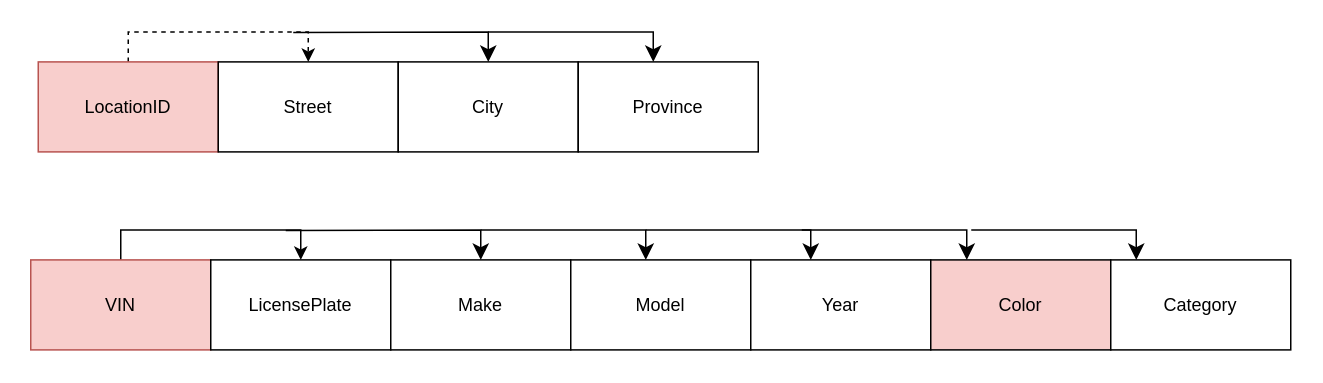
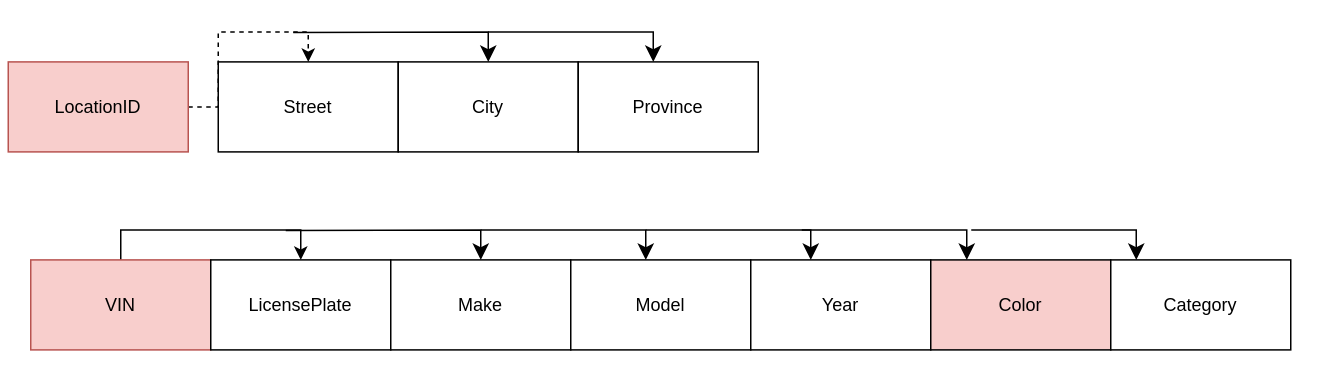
  <mxCell id="0" />
  <mxCell id="1" parent="0" />
  <mxCell id="2" style="edgeStyle=orthogonalEdgeStyle;rounded=0;orthogonalLoop=1;jettySize=auto;html=1;entryX=0.5;entryY=0;entryDx=0;entryDy=0;dashed=1;" edge="1" parent="1" source="3" target="4"><mxGeometry relative="1" as="geometry" /></mxCell>
- <mxCell id="3" value="LocationID" style="rounded=0;whiteSpace=wrap;html=1;fillColor=#f8cecc;strokeColor=#b85450;" vertex="1" parent="1"><mxGeometry x="25" y="40.6" width="120" height="60" as="geometry" /></mxCell>
+ <mxCell id="3" value="LocationID" style="rounded=0;whiteSpace=wrap;html=1;fillColor=#f8cecc;strokeColor=#b85450;" vertex="1" parent="1"><mxGeometry x="5" y="40.6" width="120" height="60" as="geometry" /></mxCell>
  <mxCell id="4" value="Street" style="rounded=0;whiteSpace=wrap;html=1;" vertex="1" parent="1"><mxGeometry x="145" y="40.6" width="120" height="60" as="geometry" /></mxCell>
  <mxCell id="5" value="City" style="rounded=0;whiteSpace=wrap;html=1;" vertex="1" parent="1"><mxGeometry x="265" y="40.6" width="120" height="60" as="geometry" /></mxCell>
  <mxCell id="6" value="Province" style="rounded=0;whiteSpace=wrap;html=1;" vertex="1" parent="1"><mxGeometry x="385" y="40.6" width="120" height="60" as="geometry" /></mxCell>
  <mxCell id="7" value="" style="edgeStyle=elbowEdgeStyle;elbow=vertical;endArrow=classic;html=1;curved=0;rounded=0;endSize=8;startSize=8;" edge="1" parent="1"><mxGeometry width="50" height="50" relative="1" as="geometry"><mxPoint x="195" y="21" as="sourcePoint" /><mxPoint x="325" y="40.6" as="targetPoint" /><Array as="points"><mxPoint x="275" y="20.6" /></Array></mxGeometry></mxCell>
  <mxCell id="8" value="" style="edgeStyle=elbowEdgeStyle;elbow=vertical;endArrow=classic;html=1;curved=0;rounded=0;endSize=8;startSize=8;" edge="1" parent="1"><mxGeometry width="50" height="50" relative="1" as="geometry"><mxPoint x="325" y="20.6" as="sourcePoint" /><mxPoint x="435" y="40.6" as="targetPoint" /><Array as="points"><mxPoint x="385" y="20.6" /></Array></mxGeometry></mxCell>
  <mxCell id="9" style="edgeStyle=orthogonalEdgeStyle;rounded=0;orthogonalLoop=1;jettySize=auto;html=1;entryX=0.5;entryY=0;entryDx=0;entryDy=0;" edge="1" parent="1" source="10" target="11"><mxGeometry relative="1" as="geometry" /></mxCell>
  <mxCell id="10" value="VIN " style="rounded=0;whiteSpace=wrap;html=1;fillColor=#f8cecc;strokeColor=#b85450;" vertex="1" parent="1"><mxGeometry x="20" y="172.6" width="120" height="60" as="geometry" /></mxCell>
  <mxCell id="11" value="LicensePlate" style="rounded=0;whiteSpace=wrap;html=1;" vertex="1" parent="1"><mxGeometry x="140" y="172.6" width="120" height="60" as="geometry" /></mxCell>
  <mxCell id="12" value="Make" style="rounded=0;whiteSpace=wrap;html=1;" vertex="1" parent="1"><mxGeometry x="260" y="172.6" width="120" height="60" as="geometry" /></mxCell>
  <mxCell id="13" value="Model" style="rounded=0;whiteSpace=wrap;html=1;" vertex="1" parent="1"><mxGeometry x="380" y="172.6" width="120" height="60" as="geometry" /></mxCell>
  <mxCell id="14" value="" style="edgeStyle=elbowEdgeStyle;elbow=vertical;endArrow=classic;html=1;curved=0;rounded=0;endSize=8;startSize=8;" edge="1" parent="1"><mxGeometry width="50" height="50" relative="1" as="geometry"><mxPoint x="190" y="153" as="sourcePoint" /><mxPoint x="320" y="172.6" as="targetPoint" /><Array as="points"><mxPoint x="270" y="152.6" /></Array></mxGeometry></mxCell>
  <mxCell id="15" value="" style="edgeStyle=elbowEdgeStyle;elbow=vertical;endArrow=classic;html=1;curved=0;rounded=0;endSize=8;startSize=8;" edge="1" parent="1"><mxGeometry width="50" height="50" relative="1" as="geometry"><mxPoint x="320" y="152.6" as="sourcePoint" /><mxPoint x="430" y="172.6" as="targetPoint" /><Array as="points"><mxPoint x="380" y="152.6" /></Array></mxGeometry></mxCell>
  <mxCell id="16" value="Year" style="rounded=0;whiteSpace=wrap;html=1;" vertex="1" parent="1"><mxGeometry x="500" y="172.6" width="120" height="60" as="geometry" /></mxCell>
  <mxCell id="17" value="" style="edgeStyle=elbowEdgeStyle;elbow=vertical;endArrow=classic;html=1;curved=0;rounded=0;endSize=8;startSize=8;" edge="1" parent="1"><mxGeometry width="50" height="50" relative="1" as="geometry"><mxPoint x="430" y="152.6" as="sourcePoint" /><mxPoint x="540" y="172.6" as="targetPoint" /><Array as="points"><mxPoint x="490" y="152.6" /></Array></mxGeometry></mxCell>
  <mxCell id="18" value="Color" style="rounded=0;whiteSpace=wrap;html=1;fillColor=#f8cecc;" vertex="1" parent="1"><mxGeometry x="620" y="172.6" width="120" height="60" as="geometry" /></mxCell>
  <mxCell id="19" value="Category" style="rounded=0;whiteSpace=wrap;html=1;" vertex="1" parent="1"><mxGeometry x="740" y="172.6" width="120" height="60" as="geometry" /></mxCell>
  <mxCell id="20" value="" style="edgeStyle=elbowEdgeStyle;elbow=vertical;endArrow=classic;html=1;curved=0;rounded=0;endSize=8;startSize=8;" edge="1" parent="1"><mxGeometry width="50" height="50" relative="1" as="geometry"><mxPoint x="534" y="152.6" as="sourcePoint" /><mxPoint x="644" y="172.6" as="targetPoint" /><Array as="points"><mxPoint x="594" y="152.6" /></Array></mxGeometry></mxCell>
  <mxCell id="21" value="" style="edgeStyle=elbowEdgeStyle;elbow=vertical;endArrow=classic;html=1;curved=0;rounded=0;endSize=8;startSize=8;" edge="1" parent="1"><mxGeometry width="50" height="50" relative="1" as="geometry"><mxPoint x="647" y="152.6" as="sourcePoint" /><mxPoint x="757" y="172.6" as="targetPoint" /><Array as="points"><mxPoint x="707" y="152.6" /></Array></mxGeometry></mxCell>
